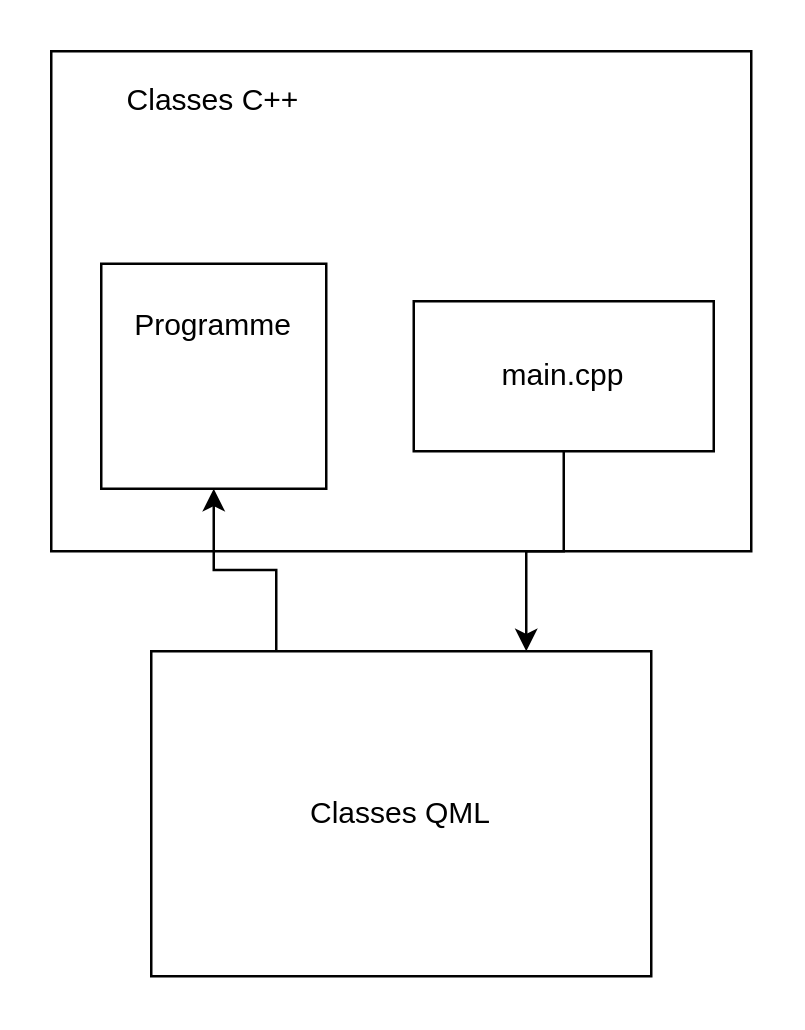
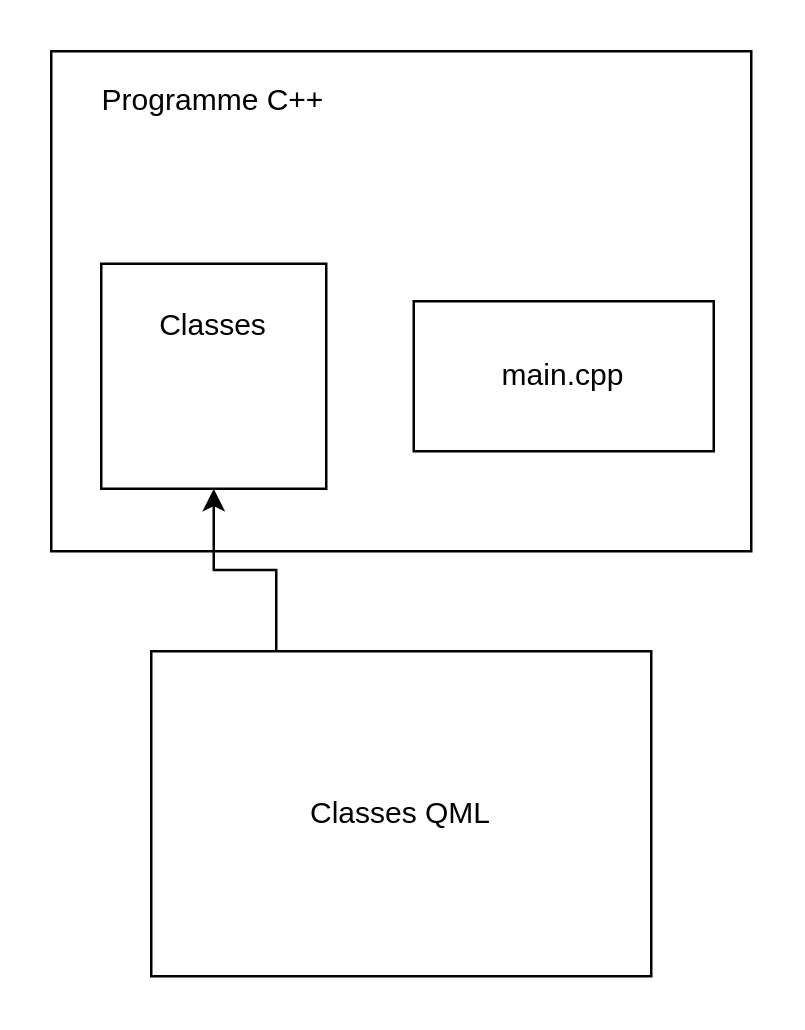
  <mxCell id="0" />
  <mxCell id="1" parent="0" />
  <mxCell id="2" value="" style="rounded=0;whiteSpace=wrap;html=1;fillColor=#FFFFFF;" vertex="1" parent="1"><mxGeometry x="20" y="20" width="280" height="200" as="geometry" /></mxCell>
  <mxCell id="3" value="" style="rounded=0;whiteSpace=wrap;html=1;fillColor=#FFFFFF;" vertex="1" parent="1"><mxGeometry x="40" y="105" width="90" height="90" as="geometry" /></mxCell>
- <mxCell id="4" value="Classes C++" style="text;html=1;strokeColor=none;fillColor=none;align=center;verticalAlign=middle;whiteSpace=wrap;rounded=0;" vertex="1" parent="1"><mxGeometry x="20" y="30" width="130" height="20" as="geometry" /></mxCell>
- <mxCell id="5" value="Programme" style="text;html=1;strokeColor=none;fillColor=none;align=center;verticalAlign=middle;whiteSpace=wrap;rounded=0;" vertex="1" parent="1"><mxGeometry x="40" y="120" width="90" height="20" as="geometry" /></mxCell>
- <mxCell id="6" style="edgeStyle=orthogonalEdgeStyle;rounded=0;orthogonalLoop=1;jettySize=auto;html=1;exitX=0.5;exitY=1;exitDx=0;exitDy=0;entryX=0.75;entryY=0;entryDx=0;entryDy=0;" edge="1" parent="1" source="7" target="9"><mxGeometry relative="1" as="geometry" /></mxCell>
+ <mxCell id="4" value="Programme C++" style="text;html=1;strokeColor=none;fillColor=none;align=center;verticalAlign=middle;whiteSpace=wrap;rounded=0;" vertex="1" parent="1"><mxGeometry x="20" y="30" width="130" height="20" as="geometry" /></mxCell>
+ <mxCell id="5" value="Classes" style="text;html=1;strokeColor=none;fillColor=none;align=center;verticalAlign=middle;whiteSpace=wrap;rounded=0;" vertex="1" parent="1"><mxGeometry x="40" y="120" width="90" height="20" as="geometry" /></mxCell>
  <mxCell id="7" value="main.cpp" style="rounded=0;whiteSpace=wrap;html=1;fillColor=#FFFFFF;" vertex="1" parent="1"><mxGeometry x="165" y="120" width="120" height="60" as="geometry" /></mxCell>
  <mxCell id="8" style="edgeStyle=orthogonalEdgeStyle;rounded=0;orthogonalLoop=1;jettySize=auto;html=1;exitX=0.25;exitY=0;exitDx=0;exitDy=0;entryX=0.5;entryY=1;entryDx=0;entryDy=0;" edge="1" parent="1" source="9" target="3"><mxGeometry relative="1" as="geometry" /></mxCell>
  <mxCell id="9" value="Classes QML" style="rounded=0;whiteSpace=wrap;html=1;fillColor=#FFFFFF;" vertex="1" parent="1"><mxGeometry x="60" y="260" width="200" height="130" as="geometry" /></mxCell>
